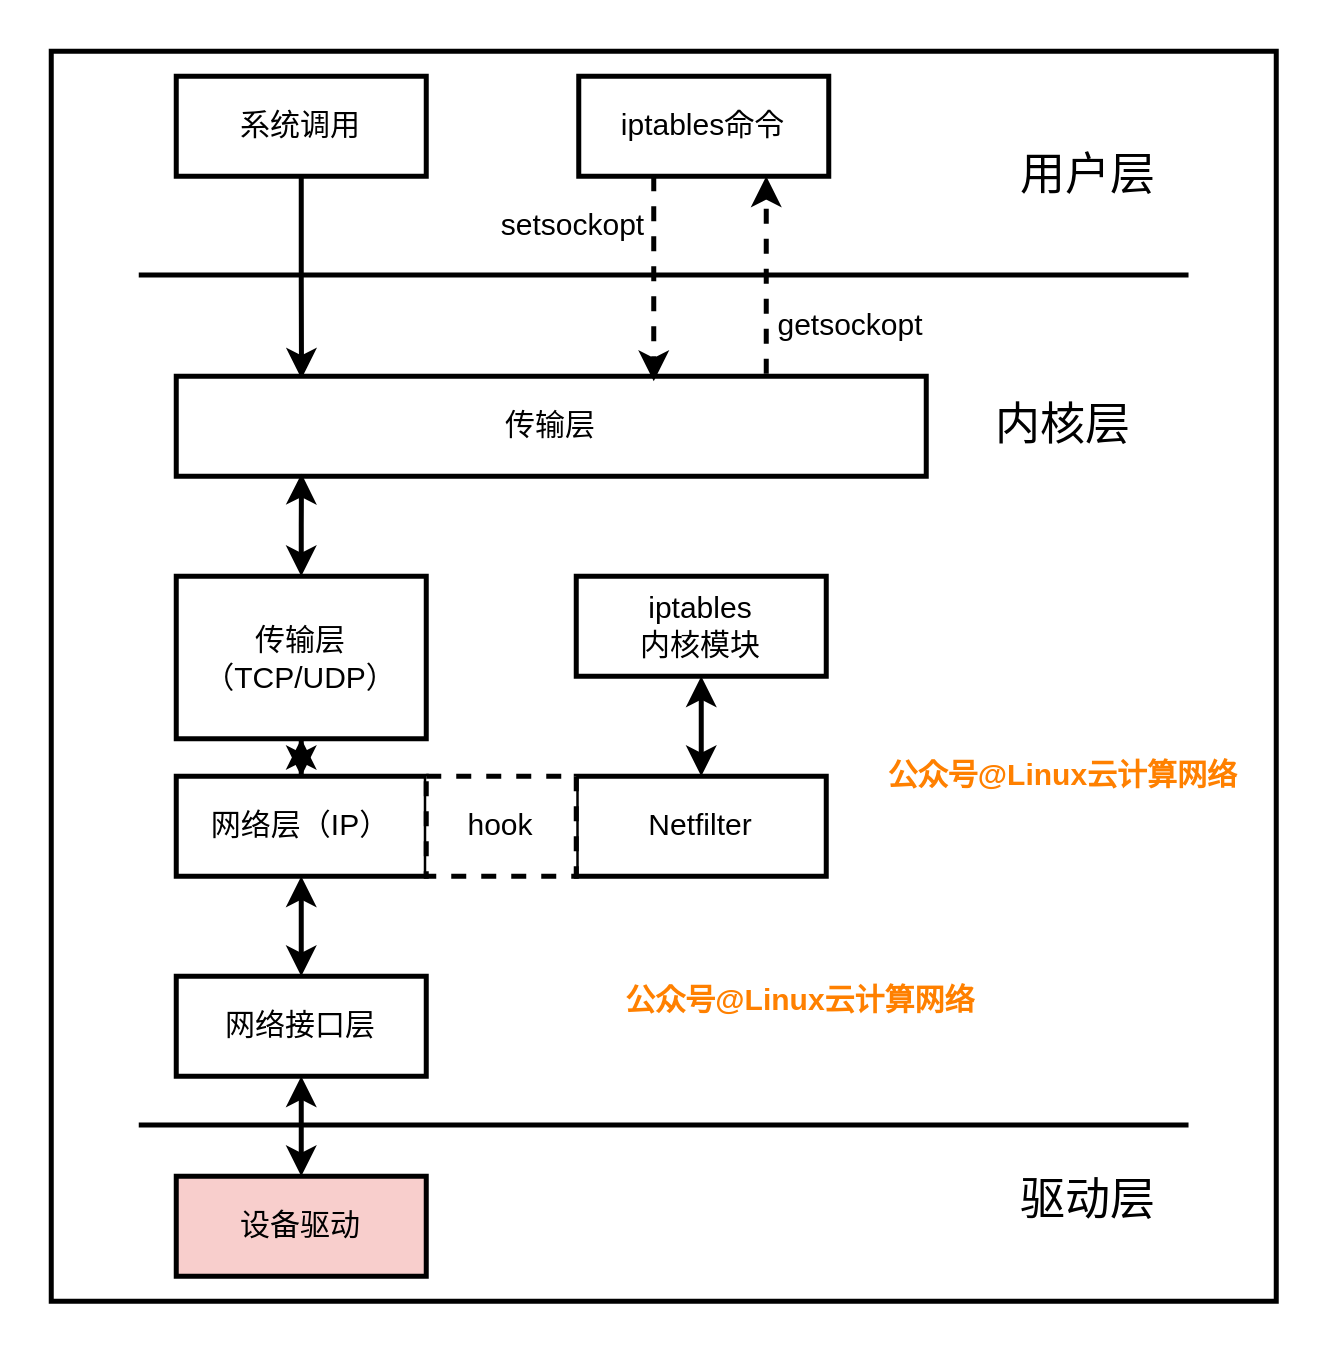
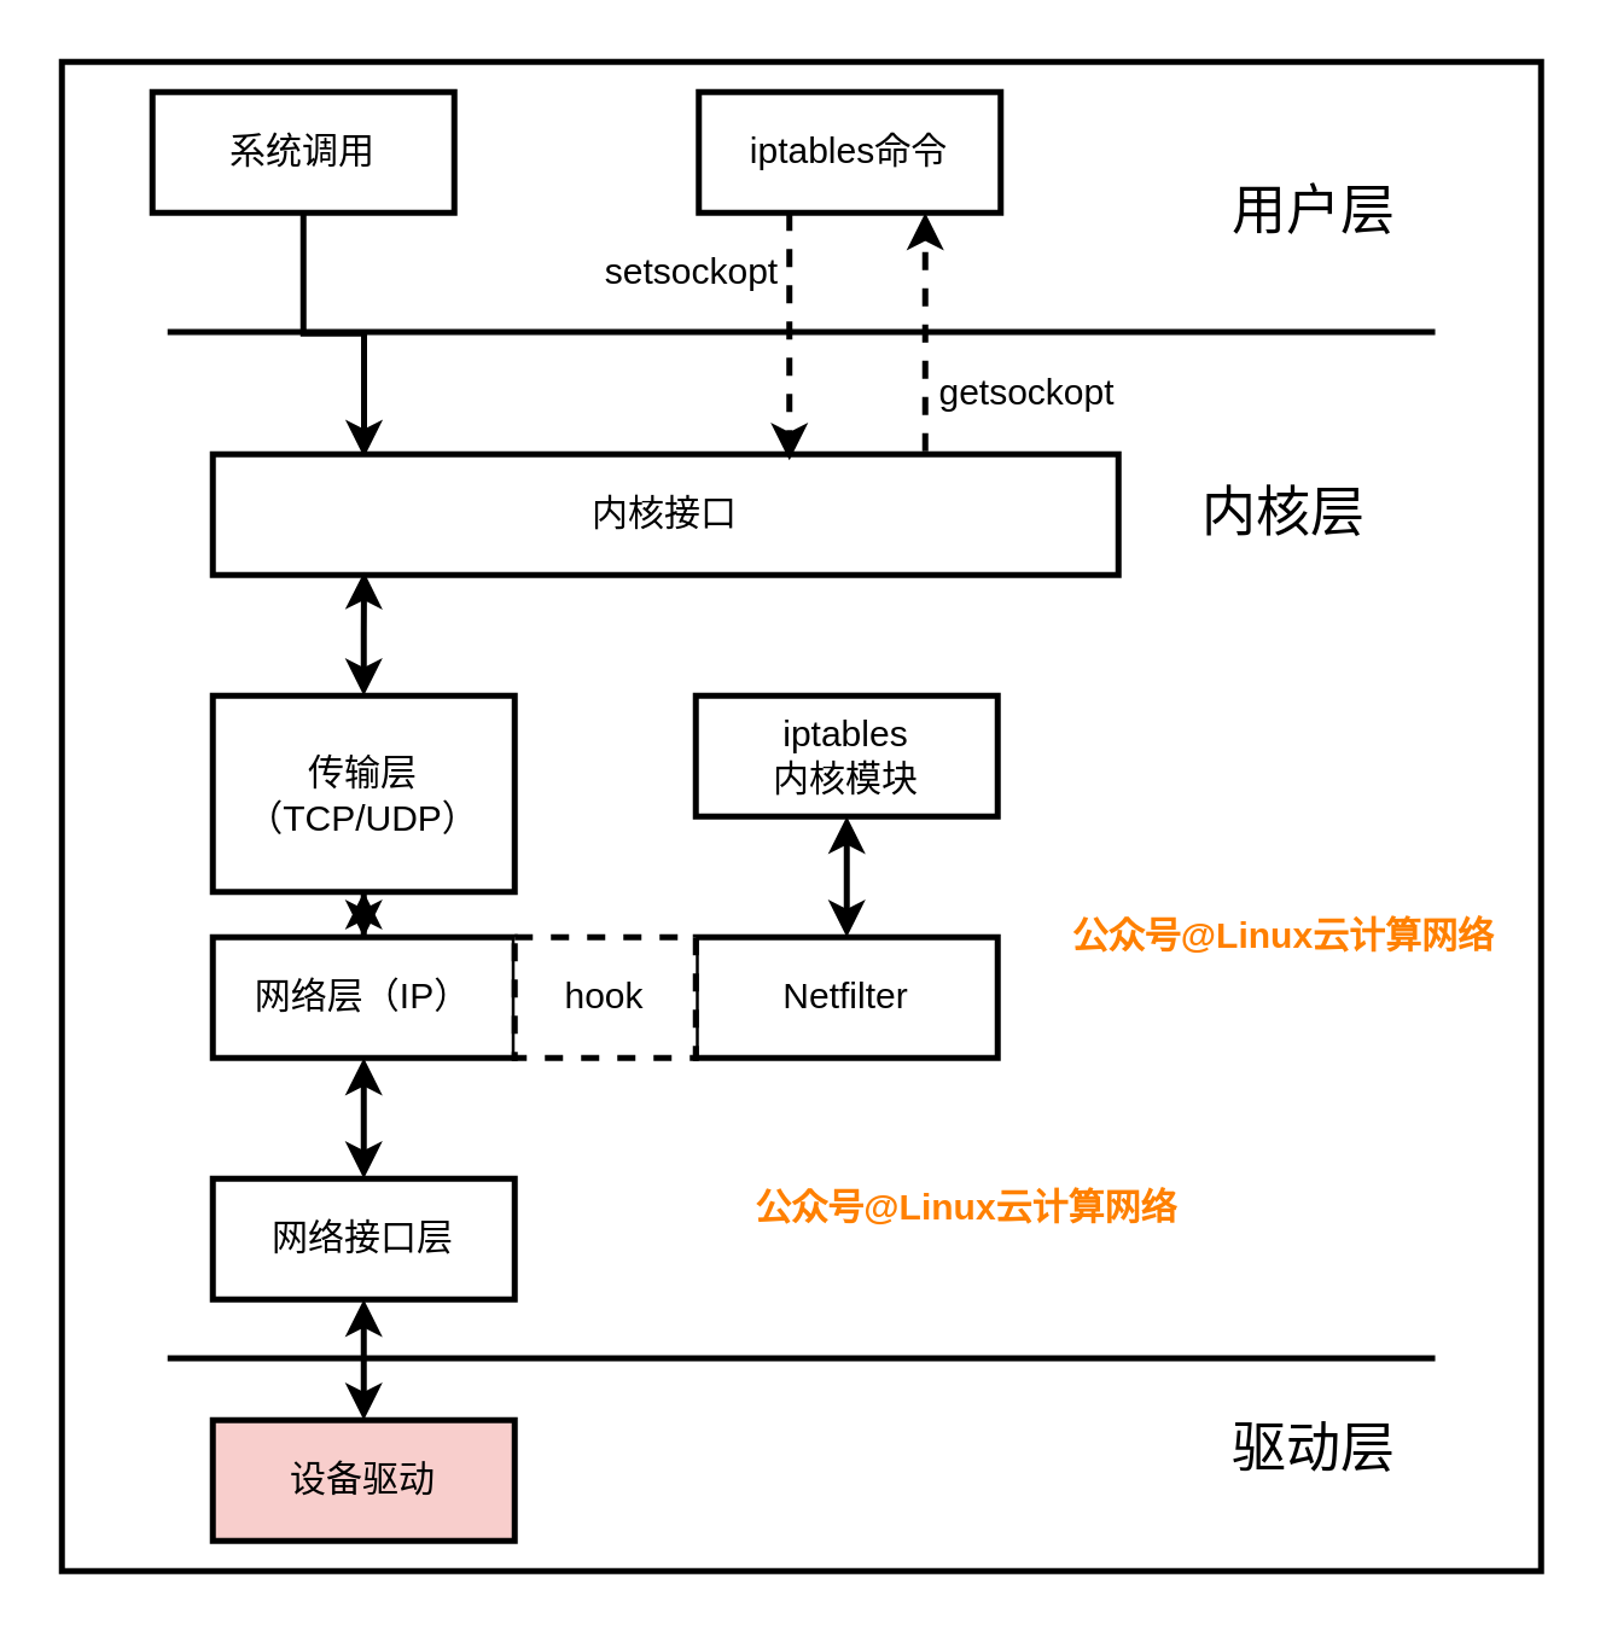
  <mxCell id="0" />
  <mxCell id="1" parent="0" />
  <mxCell id="2" value="" style="rounded=0;whiteSpace=wrap;html=1;shadow=0;comic=0;glass=0;strokeWidth=2;" vertex="1" parent="1"><mxGeometry x="20" y="20" width="490" height="500" as="geometry" /></mxCell>
  <mxCell id="3" style="edgeStyle=orthogonalEdgeStyle;rounded=0;orthogonalLoop=1;jettySize=auto;html=1;exitX=0.5;exitY=1;exitDx=0;exitDy=0;entryX=0.167;entryY=0.025;entryDx=0;entryDy=0;entryPerimeter=0;strokeWidth=2;" edge="1" parent="1" source="4" target="6"><mxGeometry relative="1" as="geometry" /></mxCell>
- <mxCell id="4" value="系统调用" style="rounded=0;whiteSpace=wrap;html=1;strokeWidth=2;" vertex="1" parent="1"><mxGeometry x="70" y="30" width="100" height="40" as="geometry" /></mxCell>
+ <mxCell id="4" value="系统调用" style="rounded=0;whiteSpace=wrap;html=1;strokeWidth=2;" vertex="1" parent="1"><mxGeometry x="50" y="30" width="100" height="40" as="geometry" /></mxCell>
  <mxCell id="5" value="iptables命令" style="rounded=0;whiteSpace=wrap;html=1;strokeWidth=2;" vertex="1" parent="1"><mxGeometry x="231" y="30" width="100" height="40" as="geometry" /></mxCell>
- <mxCell id="6" value="传输层" style="rounded=0;whiteSpace=wrap;html=1;strokeWidth=2;" vertex="1" parent="1"><mxGeometry x="70" y="150" width="300" height="40" as="geometry" /></mxCell>
+ <mxCell id="6" value="内核接口" style="rounded=0;whiteSpace=wrap;html=1;strokeWidth=2;" vertex="1" parent="1"><mxGeometry x="70" y="150" width="300" height="40" as="geometry" /></mxCell>
  <mxCell id="7" value="" style="edgeStyle=orthogonalEdgeStyle;rounded=0;orthogonalLoop=1;jettySize=auto;html=1;startArrow=classic;startFill=1;strokeWidth=2;" edge="1" parent="1" source="9" target="11"><mxGeometry relative="1" as="geometry" /></mxCell>
  <mxCell id="8" style="edgeStyle=orthogonalEdgeStyle;rounded=0;orthogonalLoop=1;jettySize=auto;html=1;exitX=0.5;exitY=0;exitDx=0;exitDy=0;entryX=0.167;entryY=0.975;entryDx=0;entryDy=0;entryPerimeter=0;startArrow=classic;startFill=1;strokeWidth=2;" edge="1" parent="1" source="9" target="6"><mxGeometry relative="1" as="geometry" /></mxCell>
  <mxCell id="9" value="传输层（TCP/UDP）" style="rounded=0;whiteSpace=wrap;html=1;strokeWidth=2;" vertex="1" parent="1"><mxGeometry x="70" y="230" width="100" height="65" as="geometry" /></mxCell>
  <mxCell id="10" value="" style="edgeStyle=orthogonalEdgeStyle;rounded=0;orthogonalLoop=1;jettySize=auto;html=1;startArrow=classic;startFill=1;strokeWidth=2;" edge="1" parent="1" source="11" target="13"><mxGeometry relative="1" as="geometry" /></mxCell>
  <mxCell id="11" value="网络层（IP）" style="rounded=0;whiteSpace=wrap;html=1;strokeWidth=2;" vertex="1" parent="1"><mxGeometry x="70" y="310" width="100" height="40" as="geometry" /></mxCell>
  <mxCell id="12" style="edgeStyle=orthogonalEdgeStyle;rounded=0;orthogonalLoop=1;jettySize=auto;html=1;exitX=0.5;exitY=1;exitDx=0;exitDy=0;entryX=0.5;entryY=0;entryDx=0;entryDy=0;startArrow=classic;startFill=1;strokeWidth=2;" edge="1" parent="1" source="13" target="14"><mxGeometry relative="1" as="geometry" /></mxCell>
  <mxCell id="13" value="网络接口层" style="rounded=0;whiteSpace=wrap;html=1;strokeWidth=2;" vertex="1" parent="1"><mxGeometry x="70" y="390" width="100" height="40" as="geometry" /></mxCell>
  <mxCell id="14" value="设备驱动" style="rounded=0;whiteSpace=wrap;html=1;strokeWidth=2;fillColor=#f8cecc;" vertex="1" parent="1"><mxGeometry x="70" y="470" width="100" height="40" as="geometry" /></mxCell>
  <mxCell id="15" value="" style="endArrow=classic;html=1;entryX=0.75;entryY=1;entryDx=0;entryDy=0;dashed=1;strokeWidth=2;" edge="1" parent="1" target="5"><mxGeometry width="50" height="50" relative="1" as="geometry"><mxPoint x="306" y="149" as="sourcePoint" /><mxPoint x="321" y="90" as="targetPoint" /></mxGeometry></mxCell>
  <mxCell id="16" value="" style="endArrow=classic;html=1;dashed=1;strokeWidth=2;" edge="1" parent="1"><mxGeometry width="50" height="50" relative="1" as="geometry"><mxPoint x="261" y="70" as="sourcePoint" /><mxPoint x="261" y="152" as="targetPoint" /></mxGeometry></mxCell>
  <mxCell id="17" value="iptables&lt;br&gt;内核模块" style="rounded=0;whiteSpace=wrap;html=1;strokeWidth=2;" vertex="1" parent="1"><mxGeometry x="230" y="230" width="100" height="40" as="geometry" /></mxCell>
  <mxCell id="18" value="" style="edgeStyle=orthogonalEdgeStyle;rounded=0;orthogonalLoop=1;jettySize=auto;html=1;startArrow=classic;startFill=1;strokeWidth=2;" edge="1" parent="1" source="19" target="17"><mxGeometry relative="1" as="geometry" /></mxCell>
  <mxCell id="19" value="Netfilter" style="rounded=0;whiteSpace=wrap;html=1;strokeWidth=2;" vertex="1" parent="1"><mxGeometry x="230" y="310" width="100" height="40" as="geometry" /></mxCell>
  <mxCell id="20" value="hook" style="rounded=0;whiteSpace=wrap;html=1;dashed=1;strokeWidth=2;" vertex="1" parent="1"><mxGeometry x="170" y="310" width="60" height="40" as="geometry" /></mxCell>
  <mxCell id="21" value="&lt;font style=&quot;font-size: 18px&quot;&gt;用户层&lt;/font&gt;" style="text;html=1;strokeColor=none;fillColor=none;align=center;verticalAlign=middle;whiteSpace=wrap;rounded=0;dashed=1;strokeWidth=2;" vertex="1" parent="1"><mxGeometry x="400" y="60" width="70" height="20" as="geometry" /></mxCell>
  <mxCell id="22" value="&lt;font style=&quot;font-size: 18px&quot;&gt;内核层&lt;/font&gt;" style="text;html=1;strokeColor=none;fillColor=none;align=center;verticalAlign=middle;whiteSpace=wrap;rounded=0;dashed=1;strokeWidth=2;" vertex="1" parent="1"><mxGeometry x="390" y="160" width="70" height="20" as="geometry" /></mxCell>
  <mxCell id="23" value="getsockopt" style="text;html=1;strokeColor=none;fillColor=none;align=center;verticalAlign=middle;whiteSpace=wrap;rounded=0;dashed=1;strokeWidth=2;" vertex="1" parent="1"><mxGeometry x="320" y="120" width="40" height="20" as="geometry" /></mxCell>
  <mxCell id="24" value="setsockopt" style="text;html=1;strokeColor=none;fillColor=none;align=center;verticalAlign=middle;whiteSpace=wrap;rounded=0;dashed=1;strokeWidth=2;" vertex="1" parent="1"><mxGeometry x="209" y="80" width="40" height="20" as="geometry" /></mxCell>
  <mxCell id="25" value="" style="endArrow=none;html=1;entryX=0.959;entryY=0.182;entryDx=0;entryDy=0;entryPerimeter=0;strokeWidth=2;" edge="1" parent="1"><mxGeometry width="50" height="50" relative="1" as="geometry"><mxPoint x="55" y="449.5" as="sourcePoint" /><mxPoint x="474.91" y="449.5" as="targetPoint" /></mxGeometry></mxCell>
  <mxCell id="26" value="" style="endArrow=none;html=1;entryX=0.959;entryY=0.182;entryDx=0;entryDy=0;entryPerimeter=0;strokeWidth=2;" edge="1" parent="1"><mxGeometry width="50" height="50" relative="1" as="geometry"><mxPoint x="55" y="109.5" as="sourcePoint" /><mxPoint x="474.91" y="109.5" as="targetPoint" /></mxGeometry></mxCell>
  <mxCell id="27" value="&lt;font style=&quot;font-size: 18px&quot;&gt;驱动层&lt;/font&gt;" style="text;html=1;strokeColor=none;fillColor=none;align=center;verticalAlign=middle;whiteSpace=wrap;rounded=0;dashed=1;strokeWidth=2;" vertex="1" parent="1"><mxGeometry x="400" y="470" width="70" height="20" as="geometry" /></mxCell>
  <mxCell id="28" value="&lt;font color=&quot;#ff8000&quot;&gt;&lt;b&gt;公众号@Linux云计算网络&lt;/b&gt;&lt;/font&gt;" style="text;html=1;strokeColor=none;fillColor=none;align=center;verticalAlign=middle;whiteSpace=wrap;rounded=0;shadow=0;glass=0;comic=0;" vertex="1" parent="1"><mxGeometry x="350" y="300" width="150" height="20" as="geometry" /></mxCell>
  <mxCell id="29" value="&lt;font color=&quot;#ff8000&quot;&gt;&lt;b&gt;公众号@Linux云计算网络&lt;/b&gt;&lt;/font&gt;" style="text;html=1;strokeColor=none;fillColor=none;align=center;verticalAlign=middle;whiteSpace=wrap;rounded=0;shadow=0;glass=0;comic=0;" vertex="1" parent="1"><mxGeometry x="245" y="390" width="150" height="20" as="geometry" /></mxCell>
